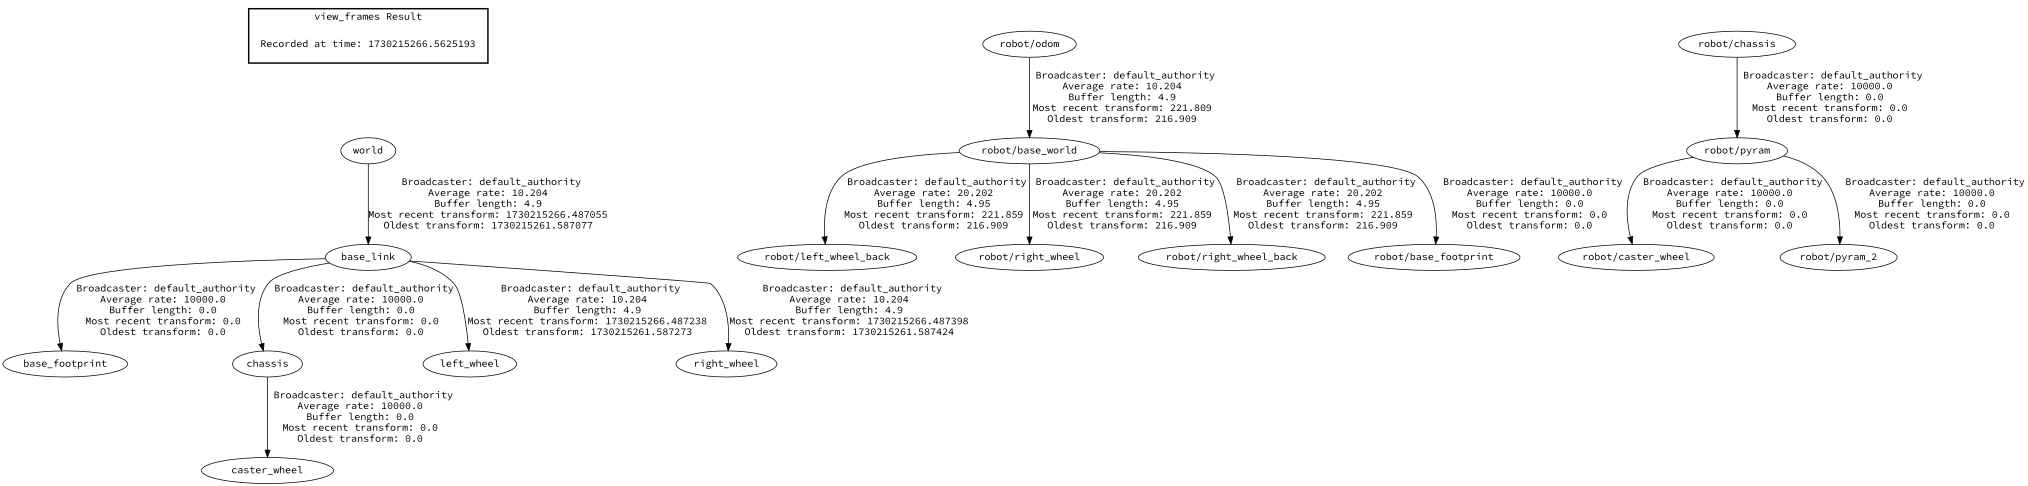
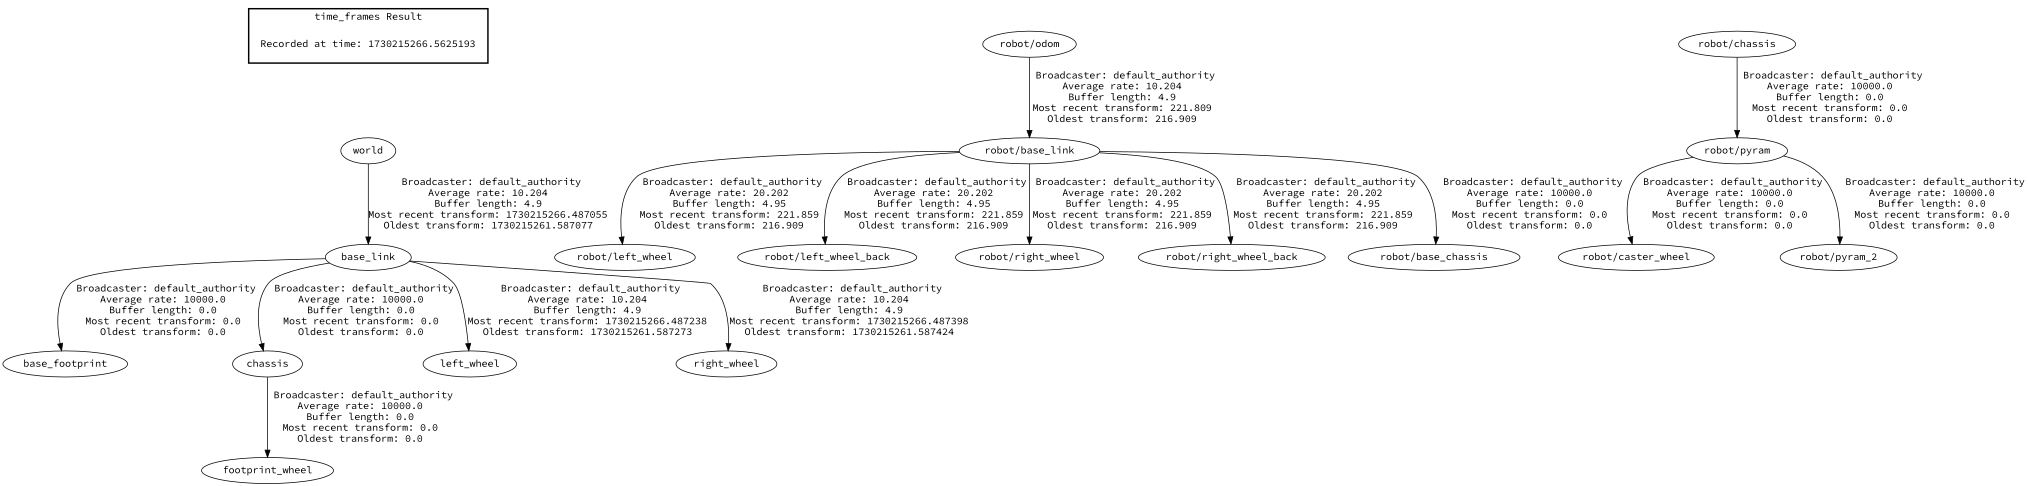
  digraph {
    fontname="Source Code Pro"
    node [fontname="Source Code Pro"]
    edge [fontname="Source Code Pro"]
    "Recorded at time: 1730215266.5625193" [shape=plaintext]
    world
    "robot/odom"
-   "robot/base_link" [label="robot/base_world"]
+   "robot/base_link"
+   "robot/left_wheel"
    "robot/left_wheel_back"
    "robot/right_wheel"
    "robot/right_wheel_back"
-   "robot/base_footprint"
+   "robot/base_footprint" [label="robot/base_chassis"]
    "robot/chassis"
    "robot/pyram"
    base_link
    base_footprint
    chassis
    left_wheel
    right_wheel
-   caster_wheel
+   caster_wheel [label=footprint_wheel]
    "robot/caster_wheel"
    "robot/pyram_2"
    subgraph cluster_1 {
      color=black
-     label="view_frames Result"
+     label="time_frames Result"
      style=bold
      "Recorded at time: 1730215266.5625193"
    }
    "Recorded at time: 1730215266.5625193" -> world [style=invis]
    world -> base_link [label=" Broadcaster: default_authority\nAverage rate: 10.204\nBuffer length: 4.9\nMost recent transform: 1730215266.487055\nOldest transform: 1730215261.587077\n"]
    "robot/odom" -> "robot/base_link" [label=" Broadcaster: default_authority\nAverage rate: 10.204\nBuffer length: 4.9\nMost recent transform: 221.809\nOldest transform: 216.909\n"]
+   "robot/base_link" -> "robot/left_wheel" [label=" Broadcaster: default_authority\nAverage rate: 20.202\nBuffer length: 4.95\nMost recent transform: 221.859\nOldest transform: 216.909\n"]
    "robot/base_link" -> "robot/left_wheel_back" [label=" Broadcaster: default_authority\nAverage rate: 20.202\nBuffer length: 4.95\nMost recent transform: 221.859\nOldest transform: 216.909\n"]
    "robot/base_link" -> "robot/right_wheel" [label=" Broadcaster: default_authority\nAverage rate: 20.202\nBuffer length: 4.95\nMost recent transform: 221.859\nOldest transform: 216.909\n"]
    "robot/base_link" -> "robot/right_wheel_back" [label=" Broadcaster: default_authority\nAverage rate: 20.202\nBuffer length: 4.95\nMost recent transform: 221.859\nOldest transform: 216.909\n"]
    "robot/base_link" -> "robot/base_footprint" [label=" Broadcaster: default_authority\nAverage rate: 10000.0\nBuffer length: 0.0\nMost recent transform: 0.0\nOldest transform: 0.0\n"]
    "robot/chassis" -> "robot/pyram" [label=" Broadcaster: default_authority\nAverage rate: 10000.0\nBuffer length: 0.0\nMost recent transform: 0.0\nOldest transform: 0.0\n"]
    "robot/pyram" -> "robot/caster_wheel" [label=" Broadcaster: default_authority\nAverage rate: 10000.0\nBuffer length: 0.0\nMost recent transform: 0.0\nOldest transform: 0.0\n"]
    "robot/pyram" -> "robot/pyram_2" [label=" Broadcaster: default_authority\nAverage rate: 10000.0\nBuffer length: 0.0\nMost recent transform: 0.0\nOldest transform: 0.0\n"]
    base_link -> base_footprint [label=" Broadcaster: default_authority\nAverage rate: 10000.0\nBuffer length: 0.0\nMost recent transform: 0.0\nOldest transform: 0.0\n"]
    base_link -> chassis [label=" Broadcaster: default_authority\nAverage rate: 10000.0\nBuffer length: 0.0\nMost recent transform: 0.0\nOldest transform: 0.0\n"]
    base_link -> left_wheel [label=" Broadcaster: default_authority\nAverage rate: 10.204\nBuffer length: 4.9\nMost recent transform: 1730215266.487238\nOldest transform: 1730215261.587273\n"]
    base_link -> right_wheel [label=" Broadcaster: default_authority\nAverage rate: 10.204\nBuffer length: 4.9\nMost recent transform: 1730215266.487398\nOldest transform: 1730215261.587424\n"]
    chassis -> caster_wheel [label=" Broadcaster: default_authority\nAverage rate: 10000.0\nBuffer length: 0.0\nMost recent transform: 0.0\nOldest transform: 0.0\n"]
  }
